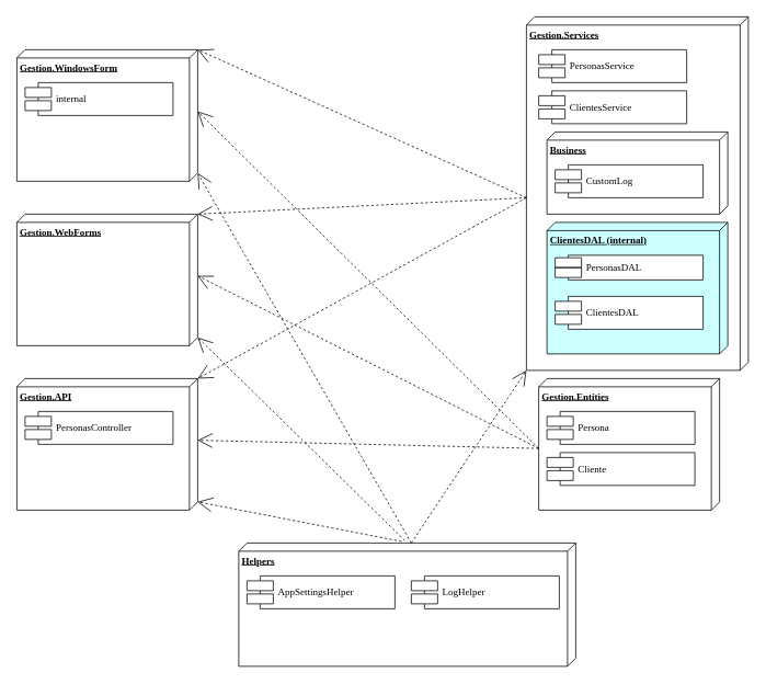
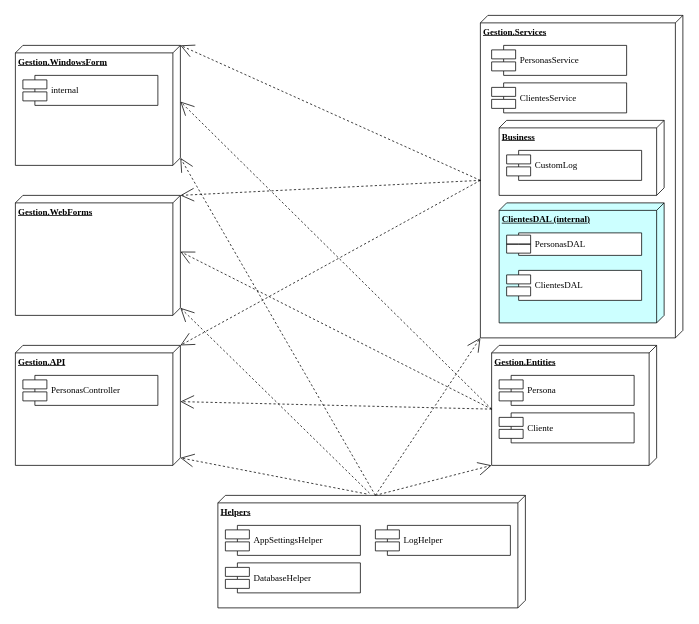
  <mxCell id="0" />
  <mxCell id="1" parent="0" />
  <mxCell id="2" style="edgeStyle=none;rounded=0;html=1;dashed=1;labelBackgroundColor=none;startArrow=none;startFill=0;startSize=8;endArrow=open;endFill=0;endSize=16;fontFamily=Verdana;fontSize=12;entryX=0;entryY=0;entryDx=150;entryDy=0;entryPerimeter=0;exitX=-0.013;exitY=0.517;exitDx=0;exitDy=0;exitPerimeter=0;" edge="1" parent="1" source="37" target="8"><mxGeometry relative="1" as="geometry"><mxPoint x="340.143" y="407.5" as="sourcePoint" /><mxPoint x="398" y="272.5" as="targetPoint" /></mxGeometry></mxCell>
  <mxCell id="3" value="" style="group" vertex="1" connectable="0" parent="1"><mxGeometry x="655" y="460" width="220" height="160" as="geometry" /></mxCell>
  <mxCell id="4" value="&lt;b&gt;Gestion.Entities&lt;/b&gt;&lt;br&gt;" style="verticalAlign=top;align=left;spacingTop=8;spacingLeft=2;spacingRight=12;shape=cube;size=10;direction=south;fontStyle=4;html=1;rounded=0;shadow=0;comic=0;labelBackgroundColor=none;strokeColor=#000000;strokeWidth=1;fillColor=#ffffff;fontFamily=Verdana;fontSize=12;fontColor=#000000;" vertex="1" parent="3"><mxGeometry width="220" height="160" as="geometry" /></mxCell>
  <mxCell id="5" value="Cliente" style="shape=component;align=left;spacingLeft=36;rounded=0;shadow=0;comic=0;labelBackgroundColor=none;strokeColor=#000000;strokeWidth=1;fillColor=#ffffff;fontFamily=Verdana;fontSize=12;fontColor=#000000;html=1;" vertex="1" parent="3"><mxGeometry x="10" y="90" width="180" height="40" as="geometry" /></mxCell>
  <mxCell id="6" value="Persona" style="shape=component;align=left;spacingLeft=36;rounded=0;shadow=0;comic=0;labelBackgroundColor=none;strokeColor=#000000;strokeWidth=1;fillColor=#ffffff;fontFamily=Verdana;fontSize=12;fontColor=#000000;html=1;" vertex="1" parent="3"><mxGeometry x="10" y="40" width="180" height="40" as="geometry" /></mxCell>
  <mxCell id="7" value="" style="group" vertex="1" connectable="0" parent="1"><mxGeometry x="20" y="460" width="220" height="160" as="geometry" /></mxCell>
  <mxCell id="8" value="&lt;b&gt;Gestion.API&lt;/b&gt;&lt;br&gt;" style="verticalAlign=top;align=left;spacingTop=8;spacingLeft=2;spacingRight=12;shape=cube;size=10;direction=south;fontStyle=4;html=1;rounded=0;shadow=0;comic=0;labelBackgroundColor=none;strokeColor=#000000;strokeWidth=1;fillColor=#ffffff;fontFamily=Verdana;fontSize=12;fontColor=#000000;" vertex="1" parent="7"><mxGeometry width="220" height="160" as="geometry" /></mxCell>
  <mxCell id="9" value="PersonasController" style="shape=component;align=left;spacingLeft=36;rounded=0;shadow=0;comic=0;labelBackgroundColor=none;strokeColor=#000000;strokeWidth=1;fillColor=#ffffff;fontFamily=Verdana;fontSize=12;fontColor=#000000;html=1;" vertex="1" parent="7"><mxGeometry x="10" y="40" width="180" height="40" as="geometry" /></mxCell>
  <mxCell id="10" value="" style="group" vertex="1" connectable="0" parent="1"><mxGeometry x="20" y="260" width="220" height="160" as="geometry" /></mxCell>
  <mxCell id="11" value="&lt;b&gt;Gestion.WebForms&lt;/b&gt;&lt;br&gt;" style="verticalAlign=top;align=left;spacingTop=8;spacingLeft=2;spacingRight=12;shape=cube;size=10;direction=south;fontStyle=4;html=1;rounded=0;shadow=0;comic=0;labelBackgroundColor=none;strokeColor=#000000;strokeWidth=1;fillColor=#ffffff;fontFamily=Verdana;fontSize=12;fontColor=#000000;" vertex="1" parent="10"><mxGeometry width="220" height="160" as="geometry" /></mxCell>
  <mxCell id="12" value="" style="group" vertex="1" connectable="0" parent="1"><mxGeometry x="20" y="60" width="220" height="160" as="geometry" /></mxCell>
  <mxCell id="13" value="&lt;b&gt;Gestion.WindowsForm&lt;/b&gt;" style="verticalAlign=top;align=left;spacingTop=8;spacingLeft=2;spacingRight=12;shape=cube;size=10;direction=south;fontStyle=4;html=1;rounded=0;shadow=0;comic=0;labelBackgroundColor=none;strokeColor=#000000;strokeWidth=1;fillColor=#ffffff;fontFamily=Verdana;fontSize=12;fontColor=#000000;" parent="12" vertex="1"><mxGeometry width="220" height="160" as="geometry" /></mxCell>
  <mxCell id="14" value="internal" style="shape=component;align=left;spacingLeft=36;rounded=0;shadow=0;comic=0;labelBackgroundColor=none;strokeColor=#000000;strokeWidth=1;fillColor=#ffffff;fontFamily=Verdana;fontSize=12;fontColor=#000000;html=1;" vertex="1" parent="12"><mxGeometry x="10" y="40" width="180" height="40" as="geometry" /></mxCell>
  <mxCell id="15" value="" style="group" vertex="1" connectable="0" parent="1"><mxGeometry x="640" y="20" width="270" height="430" as="geometry" /></mxCell>
  <mxCell id="16" value="&lt;b&gt;Gestion.Services&lt;br&gt;&lt;/b&gt;" style="verticalAlign=top;align=left;spacingTop=8;spacingLeft=2;spacingRight=12;shape=cube;size=10;direction=south;fontStyle=4;html=1;rounded=0;shadow=0;comic=0;labelBackgroundColor=none;strokeColor=#000000;strokeWidth=1;fillColor=#ffffff;fontFamily=Verdana;fontSize=12;fontColor=#000000;" vertex="1" parent="15"><mxGeometry width="270" height="430" as="geometry" /></mxCell>
  <mxCell id="17" value="" style="group" vertex="1" connectable="0" parent="15"><mxGeometry x="15" y="40" width="230" height="370" as="geometry" /></mxCell>
  <mxCell id="18" value="PersonasService&lt;br&gt;" style="shape=component;align=left;spacingLeft=36;rounded=0;shadow=0;comic=0;labelBackgroundColor=none;strokeColor=#000000;strokeWidth=1;fillColor=#ffffff;fontFamily=Verdana;fontSize=12;fontColor=#000000;html=1;" vertex="1" parent="17"><mxGeometry width="180" height="40" as="geometry" /></mxCell>
  <mxCell id="19" value="" style="group" vertex="1" connectable="0" parent="17"><mxGeometry x="10" y="210" width="220" height="160" as="geometry" /></mxCell>
  <mxCell id="20" value="&lt;b&gt;ClientesDAL (internal)&lt;/b&gt;&lt;br&gt;" style="verticalAlign=top;align=left;spacingTop=8;spacingLeft=2;spacingRight=12;shape=cube;size=10;direction=south;fontStyle=4;html=1;rounded=0;shadow=0;comic=0;labelBackgroundColor=none;strokeColor=#000000;strokeWidth=1;fillColor=#CCFFFF;fontFamily=Verdana;fontSize=12;fontColor=#000000;" vertex="1" parent="19"><mxGeometry width="220" height="160" as="geometry" /></mxCell>
  <mxCell id="21" value="ClientesDAL" style="shape=component;align=left;spacingLeft=36;rounded=0;shadow=0;comic=0;labelBackgroundColor=none;strokeColor=#000000;strokeWidth=1;fillColor=#ffffff;fontFamily=Verdana;fontSize=12;fontColor=#000000;html=1;" vertex="1" parent="19"><mxGeometry x="10" y="90" width="180" height="40" as="geometry" /></mxCell>
  <mxCell id="22" value="PersonasDAL" style="shape=component;align=left;spacingLeft=36;rounded=0;shadow=0;comic=0;labelBackgroundColor=none;strokeColor=#000000;strokeWidth=1;fillColor=#ffffff;fontFamily=Verdana;fontSize=12;fontColor=#000000;html=1;" vertex="1" parent="19"><mxGeometry x="10" y="40" width="180" height="30" as="geometry" /></mxCell>
  <mxCell id="23" value="ClientesService&lt;br&gt;" style="shape=component;align=left;spacingLeft=36;rounded=0;shadow=0;comic=0;labelBackgroundColor=none;strokeColor=#000000;strokeWidth=1;fillColor=#ffffff;fontFamily=Verdana;fontSize=12;fontColor=#000000;html=1;" vertex="1" parent="17"><mxGeometry y="50" width="180" height="40" as="geometry" /></mxCell>
  <mxCell id="24" value="" style="group" vertex="1" connectable="0" parent="17"><mxGeometry x="10" y="100" width="220" height="100" as="geometry" /></mxCell>
  <mxCell id="25" value="&lt;b&gt;Business&lt;/b&gt;&lt;br&gt;" style="verticalAlign=top;align=left;spacingTop=8;spacingLeft=2;spacingRight=12;shape=cube;size=10;direction=south;fontStyle=4;html=1;rounded=0;shadow=0;comic=0;labelBackgroundColor=none;strokeColor=#000000;strokeWidth=1;fillColor=#ffffff;fontFamily=Verdana;fontSize=12;fontColor=#000000;" vertex="1" parent="24"><mxGeometry width="220" height="100" as="geometry" /></mxCell>
  <mxCell id="26" value="CustomLog" style="shape=component;align=left;spacingLeft=36;rounded=0;shadow=0;comic=0;labelBackgroundColor=none;strokeColor=#000000;strokeWidth=1;fillColor=#ffffff;fontFamily=Verdana;fontSize=12;fontColor=#000000;html=1;" vertex="1" parent="24"><mxGeometry x="10" y="40" width="180" height="40" as="geometry" /></mxCell>
  <mxCell id="27" style="edgeStyle=none;rounded=0;html=1;dashed=1;labelBackgroundColor=none;startArrow=none;startFill=0;startSize=8;endArrow=open;endFill=0;endSize=16;fontFamily=Verdana;fontSize=12;entryX=0;entryY=0;entryDx=150;entryDy=0;entryPerimeter=0;exitX=-0.02;exitY=0.507;exitDx=0;exitDy=0;exitPerimeter=0;" edge="1" parent="1" source="37" target="11"><mxGeometry relative="1" as="geometry"><mxPoint x="350.143" y="417.5" as="sourcePoint" /><mxPoint x="408" y="282.5" as="targetPoint" /></mxGeometry></mxCell>
  <mxCell id="28" style="edgeStyle=none;rounded=0;html=1;dashed=1;labelBackgroundColor=none;startArrow=none;startFill=0;startSize=8;endArrow=open;endFill=0;endSize=16;fontFamily=Verdana;fontSize=12;entryX=0;entryY=0;entryDx=75;entryDy=0;entryPerimeter=0;exitX=0;exitY=0;exitDx=85;exitDy=220;exitPerimeter=0;" edge="1" parent="1" source="4" target="8"><mxGeometry relative="1" as="geometry"><mxPoint x="630" y="550" as="sourcePoint" /><mxPoint x="518" y="340" as="targetPoint" /></mxGeometry></mxCell>
  <mxCell id="29" style="edgeStyle=none;rounded=0;html=1;dashed=1;labelBackgroundColor=none;startArrow=none;startFill=0;startSize=8;endArrow=open;endFill=0;endSize=16;fontFamily=Verdana;fontSize=12;entryX=0;entryY=0;entryDx=150;entryDy=0;entryPerimeter=0;exitX=0;exitY=0;exitDx=0;exitDy=200;exitPerimeter=0;" edge="1" parent="1" source="37" target="13"><mxGeometry relative="1" as="geometry"><mxPoint x="370.143" y="437.5" as="sourcePoint" /><mxPoint x="428" y="302.5" as="targetPoint" /></mxGeometry></mxCell>
  <mxCell id="30" style="edgeStyle=none;rounded=0;html=1;dashed=1;labelBackgroundColor=none;startArrow=none;startFill=0;startSize=8;endArrow=open;endFill=0;endSize=16;fontFamily=Verdana;fontSize=12;exitX=0;exitY=0;exitDx=220;exitDy=270;exitPerimeter=0;entryX=0;entryY=0;entryDx=0;entryDy=0;entryPerimeter=0;" edge="1" parent="1" source="16" target="8"><mxGeometry relative="1" as="geometry"><mxPoint x="630" y="230" as="sourcePoint" /><mxPoint x="270" y="542" as="targetPoint" /></mxGeometry></mxCell>
  <mxCell id="31" style="edgeStyle=none;rounded=0;html=1;dashed=1;labelBackgroundColor=none;startArrow=none;startFill=0;startSize=8;endArrow=open;endFill=0;endSize=16;fontFamily=Verdana;fontSize=12;entryX=0;entryY=0;entryDx=75;entryDy=0;entryPerimeter=0;exitX=0;exitY=0;exitDx=85;exitDy=220;exitPerimeter=0;" edge="1" parent="1" source="4" target="11"><mxGeometry relative="1" as="geometry"><mxPoint x="650" y="555" as="sourcePoint" /><mxPoint x="250" y="545" as="targetPoint" /></mxGeometry></mxCell>
  <mxCell id="32" style="edgeStyle=none;rounded=0;html=1;dashed=1;labelBackgroundColor=none;startArrow=none;startFill=0;startSize=8;endArrow=open;endFill=0;endSize=16;fontFamily=Verdana;fontSize=12;entryX=0;entryY=0;entryDx=75;entryDy=0;entryPerimeter=0;exitX=0;exitY=0;exitDx=85;exitDy=220;exitPerimeter=0;" edge="1" parent="1" source="4" target="13"><mxGeometry relative="1" as="geometry"><mxPoint x="650" y="555" as="sourcePoint" /><mxPoint x="250" y="345" as="targetPoint" /></mxGeometry></mxCell>
  <mxCell id="33" style="edgeStyle=none;rounded=0;html=1;dashed=1;labelBackgroundColor=none;startArrow=none;startFill=0;startSize=8;endArrow=open;endFill=0;endSize=16;fontFamily=Verdana;fontSize=12;exitX=0;exitY=0;exitDx=220;exitDy=270;exitPerimeter=0;entryX=0;entryY=0;entryDx=0;entryDy=0;entryPerimeter=0;" edge="1" parent="1" source="16" target="11"><mxGeometry relative="1" as="geometry"><mxPoint x="650" y="250" as="sourcePoint" /><mxPoint x="250" y="470" as="targetPoint" /></mxGeometry></mxCell>
  <mxCell id="34" style="edgeStyle=none;rounded=0;html=1;dashed=1;labelBackgroundColor=none;startArrow=none;startFill=0;startSize=8;endArrow=open;endFill=0;endSize=16;fontFamily=Verdana;fontSize=12;entryX=0;entryY=0;entryDx=0;entryDy=0;entryPerimeter=0;" edge="1" parent="1" target="13"><mxGeometry relative="1" as="geometry"><mxPoint x="640" y="240" as="sourcePoint" /><mxPoint x="250" y="270" as="targetPoint" /></mxGeometry></mxCell>
+ <mxCell id="35" style="edgeStyle=none;rounded=0;html=1;dashed=1;labelBackgroundColor=none;startArrow=none;startFill=0;startSize=8;endArrow=open;endFill=0;endSize=16;fontFamily=Verdana;fontSize=12;exitX=0;exitY=0;exitDx=0;exitDy=200;exitPerimeter=0;entryX=1;entryY=1;entryDx=0;entryDy=0;entryPerimeter=0;" edge="1" parent="1" source="37" target="4"><mxGeometry relative="1" as="geometry"><mxPoint x="910.143" y="630" as="sourcePoint" /><mxPoint x="630" y="620" as="targetPoint" /></mxGeometry></mxCell>
  <mxCell id="36" value="" style="group" vertex="1" connectable="0" parent="1"><mxGeometry x="290" y="660" width="410" height="150" as="geometry" /></mxCell>
  <mxCell id="37" value="&lt;b&gt;Helpers&lt;br&gt;&lt;/b&gt;&lt;br&gt;" style="verticalAlign=top;align=left;spacingTop=8;spacingLeft=2;spacingRight=12;shape=cube;size=10;direction=south;fontStyle=4;html=1;rounded=0;shadow=0;comic=0;labelBackgroundColor=none;strokeColor=#000000;strokeWidth=1;fillColor=#ffffff;fontFamily=Verdana;fontSize=12;fontColor=#000000;" parent="36" vertex="1"><mxGeometry width="410" height="150" as="geometry" /></mxCell>
+ <mxCell id="38" value="DatabaseHelper" style="shape=component;align=left;spacingLeft=36;rounded=0;shadow=0;comic=0;labelBackgroundColor=none;strokeColor=#000000;strokeWidth=1;fillColor=#ffffff;fontFamily=Verdana;fontSize=12;fontColor=#000000;html=1;" vertex="1" parent="36"><mxGeometry x="10" y="90" width="180" height="40" as="geometry" /></mxCell>
  <mxCell id="39" value="AppSettingsHelper" style="shape=component;align=left;spacingLeft=36;rounded=0;shadow=0;comic=0;labelBackgroundColor=none;strokeColor=#000000;strokeWidth=1;fillColor=#ffffff;fontFamily=Verdana;fontSize=12;fontColor=#000000;html=1;" parent="36" vertex="1"><mxGeometry x="10" y="40" width="180" height="40" as="geometry" /></mxCell>
  <mxCell id="40" value="LogHelper" style="shape=component;align=left;spacingLeft=36;rounded=0;shadow=0;comic=0;labelBackgroundColor=none;strokeColor=#000000;strokeWidth=1;fillColor=#ffffff;fontFamily=Verdana;fontSize=12;fontColor=#000000;html=1;" vertex="1" parent="36"><mxGeometry x="210" y="40" width="180" height="40" as="geometry" /></mxCell>
  <mxCell id="41" style="edgeStyle=none;rounded=0;html=1;dashed=1;labelBackgroundColor=none;startArrow=none;startFill=0;startSize=8;endArrow=open;endFill=0;endSize=16;fontFamily=Verdana;fontSize=12;exitX=0;exitY=0;exitDx=0;exitDy=200;exitPerimeter=0;entryX=1;entryY=1;entryDx=0;entryDy=0;entryPerimeter=0;" edge="1" parent="1" source="37" target="16"><mxGeometry relative="1" as="geometry"><mxPoint x="510" y="670" as="sourcePoint" /><mxPoint x="650" y="630" as="targetPoint" /></mxGeometry></mxCell>
